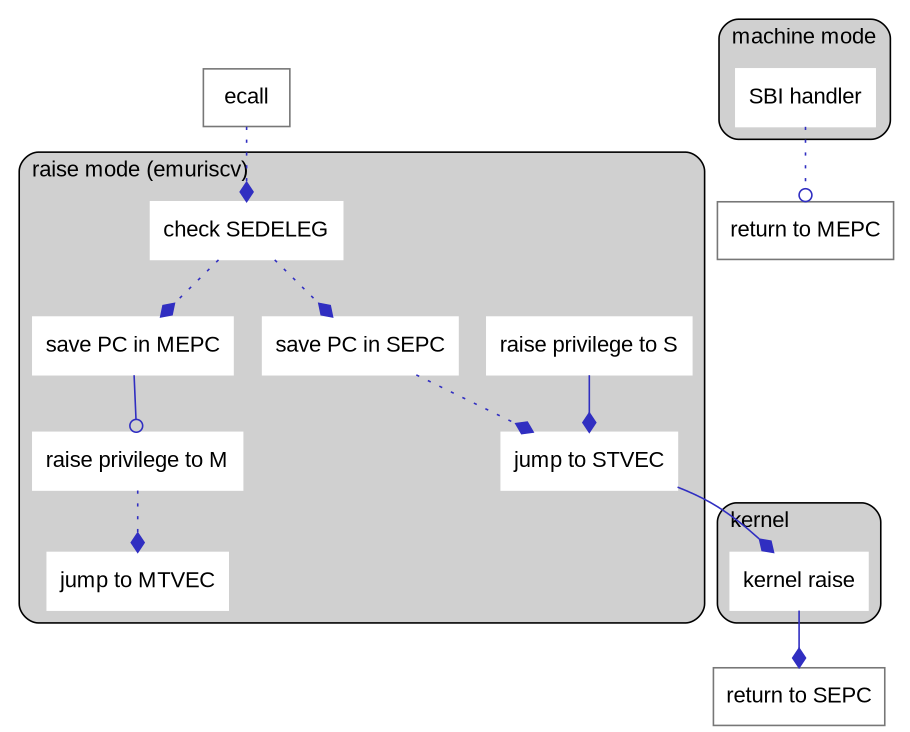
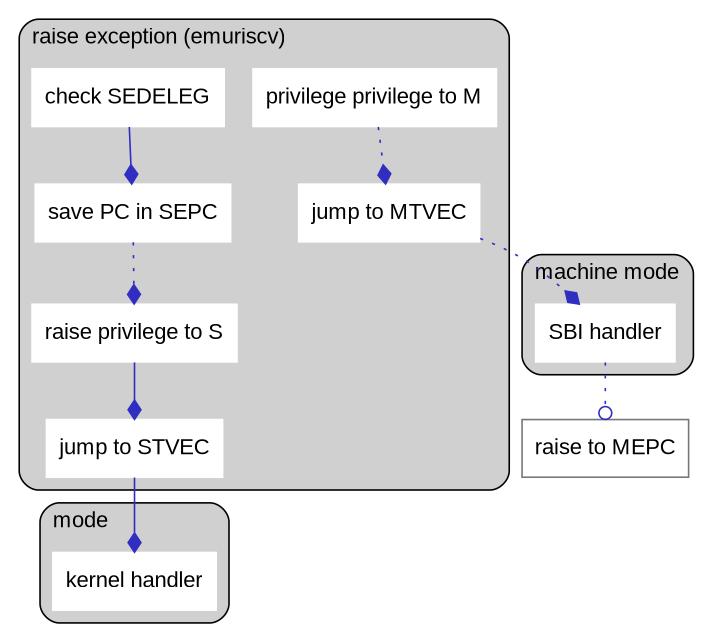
  digraph {
    fontname="Liberation Sans"
    node [color=white fontname="Liberation Sans" shape=rect style=filled]
    edge [arrowhead=diamond color="#302EC1" fontname="Liberation Sans" style=dotted]
    "check SEDELEG"
    "save PC in SEPC"
-   "save PC in MEPC"
    "raise privilege to S"
    "jump to STVEC"
-   "raise privilege to M"
+   "raise privilege to M" [label="privilege privilege to M"]
    "jump to MTVEC"
-   "kernel handler" [label="kernel raise"]
+   "kernel handler"
    "SBI handler"
-   "return to SEPC" [color="#777777" style=""]
-   "return to MEPC" [color="#777777" style=""]
-   ecall [color="#777777" style=""]
+   "return to MEPC" [color="#777777" label="raise to MEPC" style=""]
    subgraph cluster_1 {
      bgcolor="#d0d0d0"
-     label="raise mode (emuriscv)"
+     label="raise exception (emuriscv)"
      labeljust=left
      style=rounded
      "check SEDELEG"
      "save PC in SEPC"
-     "save PC in MEPC"
      "raise privilege to S"
      "jump to STVEC"
      "raise privilege to M"
      "jump to MTVEC"
    }
    subgraph cluster_2 {
      bgcolor="#d0d0d0"
-     label=kernel
+     label=mode
      labeljust=left
      shape=rect
      style=rounded
      "kernel handler"
    }
    subgraph cluster_3 {
      bgcolor="#d0d0d0"
      label="machine mode"
      labeljust=left
      shape=rect
      style=rounded
      "SBI handler"
    }
-   "check SEDELEG" -> "save PC in SEPC"
-   "check SEDELEG" -> "save PC in MEPC"
-   "save PC in SEPC" -> "jump to STVEC"
-   "save PC in MEPC" -> "raise privilege to M" [arrowhead=odot style=solid]
+   "check SEDELEG" -> "save PC in SEPC" [style=solid]
+   "save PC in SEPC" -> "raise privilege to S"
    "raise privilege to S" -> "jump to STVEC" [style=solid]
    "jump to STVEC" -> "kernel handler" [style=solid]
    "raise privilege to M" -> "jump to MTVEC"
-   "kernel handler" -> "return to SEPC" [style=solid]
+   "jump to MTVEC" -> "SBI handler"
    "SBI handler" -> "return to MEPC" [arrowhead=odot]
-   ecall -> "check SEDELEG"
  }
